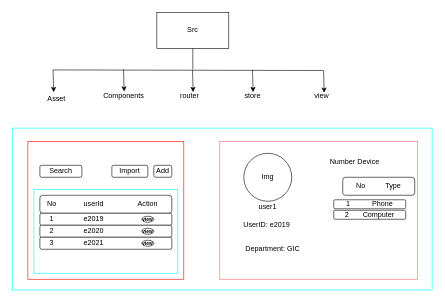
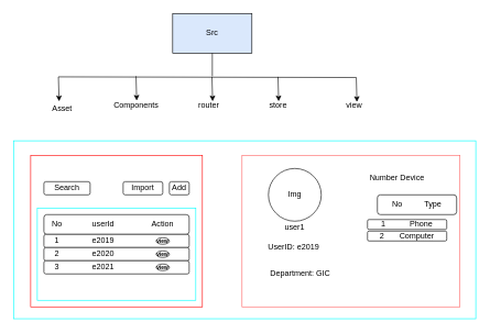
  <mxCell id="0" />
  <mxCell id="1" parent="0" />
  <mxCell id="2" value="" style="rounded=0;whiteSpace=wrap;html=1;strokeColor=#00FFFF;" parent="1" vertex="1"><mxGeometry x="20" y="213" width="700" height="270" as="geometry" /></mxCell>
  <mxCell id="3" value="" style="rounded=0;whiteSpace=wrap;html=1;strokeColor=#FF0000;" parent="1" vertex="1"><mxGeometry x="46" y="235" width="260" height="230" as="geometry" /></mxCell>
  <mxCell id="4" value="" style="rounded=0;whiteSpace=wrap;html=1;fontStyle=1;strokeColor=#FF6666;" parent="1" vertex="1"><mxGeometry x="366" y="235" width="330" height="230" as="geometry" /></mxCell>
  <mxCell id="5" value="" style="rounded=0;whiteSpace=wrap;html=1;strokeColor=#00FFFF;" parent="1" vertex="1"><mxGeometry x="56" y="315" width="240" height="140" as="geometry" /></mxCell>
  <mxCell id="6" value="" style="rounded=1;whiteSpace=wrap;html=1;" parent="1" vertex="1"><mxGeometry x="66" y="325" width="220" height="30" as="geometry" /></mxCell>
  <mxCell id="7" value="" style="rounded=1;whiteSpace=wrap;html=1;" parent="1" vertex="1"><mxGeometry x="66" y="355" width="220" height="20" as="geometry" /></mxCell>
  <mxCell id="8" value="" style="rounded=1;whiteSpace=wrap;html=1;" parent="1" vertex="1"><mxGeometry x="66" y="375" width="220" height="20" as="geometry" /></mxCell>
  <mxCell id="9" value="" style="rounded=1;whiteSpace=wrap;html=1;" parent="1" vertex="1"><mxGeometry x="66" y="395" width="220" height="20" as="geometry" /></mxCell>
  <mxCell id="10" value="No" style="text;html=1;strokeColor=none;fillColor=none;align=center;verticalAlign=middle;whiteSpace=wrap;rounded=0;" parent="1" vertex="1"><mxGeometry x="56" y="325" width="60" height="30" as="geometry" /></mxCell>
  <mxCell id="11" value="userId" style="text;html=1;strokeColor=none;fillColor=none;align=center;verticalAlign=middle;whiteSpace=wrap;rounded=0;" parent="1" vertex="1"><mxGeometry x="126" y="325" width="60" height="30" as="geometry" /></mxCell>
  <mxCell id="12" value="Action" style="text;html=1;strokeColor=none;fillColor=none;align=center;verticalAlign=middle;whiteSpace=wrap;rounded=0;" parent="1" vertex="1"><mxGeometry x="216" y="325" width="60" height="30" as="geometry" /></mxCell>
  <mxCell id="13" value="1" style="text;html=1;strokeColor=none;fillColor=none;align=center;verticalAlign=middle;whiteSpace=wrap;rounded=0;" parent="1" vertex="1"><mxGeometry x="56" y="350" width="60" height="30" as="geometry" /></mxCell>
  <mxCell id="14" value="2" style="text;html=1;strokeColor=none;fillColor=none;align=center;verticalAlign=middle;whiteSpace=wrap;rounded=0;" parent="1" vertex="1"><mxGeometry x="56" y="370" width="60" height="30" as="geometry" /></mxCell>
  <mxCell id="15" value="3" style="text;html=1;strokeColor=none;fillColor=none;align=center;verticalAlign=middle;whiteSpace=wrap;rounded=0;" parent="1" vertex="1"><mxGeometry x="56" y="390" width="60" height="30" as="geometry" /></mxCell>
  <mxCell id="16" value="e2019" style="text;html=1;strokeColor=none;fillColor=none;align=center;verticalAlign=middle;whiteSpace=wrap;rounded=0;" parent="1" vertex="1"><mxGeometry x="126" y="350" width="60" height="30" as="geometry" /></mxCell>
  <mxCell id="17" value="e2020" style="text;html=1;strokeColor=none;fillColor=none;align=center;verticalAlign=middle;whiteSpace=wrap;rounded=0;" parent="1" vertex="1"><mxGeometry x="126" y="370" width="60" height="30" as="geometry" /></mxCell>
  <mxCell id="18" value="e2021" style="text;html=1;strokeColor=none;fillColor=none;align=center;verticalAlign=middle;whiteSpace=wrap;rounded=0;" parent="1" vertex="1"><mxGeometry x="126" y="390" width="60" height="30" as="geometry" /></mxCell>
  <mxCell id="19" value="&lt;h5&gt;&lt;font style=&quot;font-size: 8px;&quot;&gt;view&lt;/font&gt;&lt;/h5&gt;" style="ellipse;whiteSpace=wrap;html=1;" parent="1" vertex="1"><mxGeometry x="236" y="360" width="20" height="10" as="geometry" /></mxCell>
  <mxCell id="20" value="&lt;h5&gt;&lt;font style=&quot;font-size: 8px;&quot;&gt;view&lt;/font&gt;&lt;/h5&gt;" style="ellipse;whiteSpace=wrap;html=1;" parent="1" vertex="1"><mxGeometry x="236" y="380" width="20" height="10" as="geometry" /></mxCell>
  <mxCell id="21" value="&lt;h5&gt;&lt;font style=&quot;font-size: 8px;&quot;&gt;view&lt;/font&gt;&lt;/h5&gt;" style="ellipse;whiteSpace=wrap;html=1;" parent="1" vertex="1"><mxGeometry x="236" y="400" width="20" height="10" as="geometry" /></mxCell>
  <mxCell id="22" value="Search" style="rounded=1;whiteSpace=wrap;html=1;" parent="1" vertex="1"><mxGeometry x="66" y="275" width="70" height="20" as="geometry" /></mxCell>
  <mxCell id="23" value="Import" style="rounded=1;whiteSpace=wrap;html=1;" parent="1" vertex="1"><mxGeometry x="186" y="275" width="60" height="20" as="geometry" /></mxCell>
  <mxCell id="24" value="Add" style="rounded=1;whiteSpace=wrap;html=1;" parent="1" vertex="1"><mxGeometry x="256" y="275" width="30" height="20" as="geometry" /></mxCell>
  <mxCell id="25" value="Img" style="ellipse;whiteSpace=wrap;html=1;aspect=fixed;" parent="1" vertex="1"><mxGeometry x="406" y="255" width="80" height="80" as="geometry" /></mxCell>
  <mxCell id="26" value="user1" style="text;html=1;strokeColor=none;fillColor=none;align=center;verticalAlign=middle;whiteSpace=wrap;rounded=0;" parent="1" vertex="1"><mxGeometry x="416" y="330" width="60" height="30" as="geometry" /></mxCell>
  <mxCell id="27" value="UserID: e2019&amp;nbsp;" style="text;html=1;strokeColor=none;fillColor=none;align=center;verticalAlign=middle;whiteSpace=wrap;rounded=0;" parent="1" vertex="1"><mxGeometry x="396" y="360" width="100" height="30" as="geometry" /></mxCell>
  <mxCell id="28" value="Department: GIC&amp;nbsp;" style="text;html=1;strokeColor=none;fillColor=none;align=center;verticalAlign=middle;whiteSpace=wrap;rounded=0;" parent="1" vertex="1"><mxGeometry x="406" y="400" width="100" height="30" as="geometry" /></mxCell>
- <mxCell id="29" value="Number Device" style="text;html=1;strokeColor=none;fillColor=none;align=center;verticalAlign=middle;whiteSpace=wrap;rounded=0;" parent="1" vertex="1"><mxGeometry x="546" y="255" width="90" height="30" as="geometry" /></mxCell>
+ <mxCell id="29" value="Number Device" style="text;html=1;strokeColor=none;fillColor=none;align=center;verticalAlign=middle;whiteSpace=wrap;rounded=0;" parent="1" vertex="1"><mxGeometry x="556" y="255" width="90" height="30" as="geometry" /></mxCell>
  <mxCell id="30" value="No&amp;nbsp; &amp;nbsp; &amp;nbsp; &amp;nbsp; &amp;nbsp; Type" style="rounded=1;whiteSpace=wrap;html=1;" parent="1" vertex="1"><mxGeometry x="571" y="295" width="120" height="30" as="geometry" /></mxCell>
  <mxCell id="31" value="1&amp;nbsp; &amp;nbsp; &amp;nbsp; &amp;nbsp; &amp;nbsp; &amp;nbsp;Phone" style="rounded=1;whiteSpace=wrap;html=1;" parent="1" vertex="1"><mxGeometry x="556" y="332.5" width="120" height="15" as="geometry" /></mxCell>
  <mxCell id="32" value="2&amp;nbsp; &amp;nbsp; &amp;nbsp; &amp;nbsp;Computer" style="rounded=1;whiteSpace=wrap;html=1;" parent="1" vertex="1"><mxGeometry x="556" y="350" width="120" height="15" as="geometry" /></mxCell>
- <mxCell id="33" value="Src" style="rounded=0;whiteSpace=wrap;html=1;" parent="1" vertex="1"><mxGeometry x="261" y="20" width="120" height="60" as="geometry" /></mxCell>
+ <mxCell id="33" value="Src" style="rounded=0;whiteSpace=wrap;html=1;fillColor=#dae8fc;" parent="1" vertex="1"><mxGeometry x="261" y="20" width="120" height="60" as="geometry" /></mxCell>
  <mxCell id="34" value="Asset" style="text;html=1;strokeColor=none;fillColor=none;align=center;verticalAlign=middle;whiteSpace=wrap;rounded=0;" parent="1" vertex="1"><mxGeometry x="64" y="149" width="60" height="30" as="geometry" /></mxCell>
  <mxCell id="35" value="Components" style="text;html=1;strokeColor=none;fillColor=none;align=center;verticalAlign=middle;whiteSpace=wrap;rounded=0;" parent="1" vertex="1"><mxGeometry x="176" y="145" width="60" height="30" as="geometry" /></mxCell>
  <mxCell id="36" value="router" style="text;html=1;strokeColor=none;fillColor=none;align=center;verticalAlign=middle;whiteSpace=wrap;rounded=0;" parent="1" vertex="1"><mxGeometry x="286" y="145" width="60" height="30" as="geometry" /></mxCell>
  <mxCell id="37" value="store" style="text;html=1;strokeColor=none;fillColor=none;align=center;verticalAlign=middle;whiteSpace=wrap;rounded=0;" parent="1" vertex="1"><mxGeometry x="391" y="145" width="60" height="30" as="geometry" /></mxCell>
  <mxCell id="38" value="view" style="text;html=1;strokeColor=none;fillColor=none;align=center;verticalAlign=middle;whiteSpace=wrap;rounded=0;" parent="1" vertex="1"><mxGeometry x="506" y="145" width="60" height="30" as="geometry" /></mxCell>
  <mxCell id="39" value="" style="endArrow=none;html=1;rounded=0;" parent="1" edge="1"><mxGeometry width="50" height="50" relative="1" as="geometry"><mxPoint x="88" y="116" as="sourcePoint" /><mxPoint x="539" y="117" as="targetPoint" /></mxGeometry></mxCell>
  <mxCell id="40" value="" style="endArrow=none;html=1;rounded=0;entryX=0.5;entryY=1;entryDx=0;entryDy=0;" parent="1" target="33" edge="1"><mxGeometry width="50" height="50" relative="1" as="geometry"><mxPoint x="321" y="115" as="sourcePoint" /><mxPoint x="331" y="80" as="targetPoint" /></mxGeometry></mxCell>
  <mxCell id="41" value="" style="endArrow=classic;html=1;rounded=0;" parent="1" edge="1"><mxGeometry width="50" height="50" relative="1" as="geometry"><mxPoint x="88" y="116" as="sourcePoint" /><mxPoint x="89" y="153" as="targetPoint" /></mxGeometry></mxCell>
  <mxCell id="42" value="" style="endArrow=classic;html=1;rounded=0;" parent="1" edge="1"><mxGeometry width="50" height="50" relative="1" as="geometry"><mxPoint x="205.5" y="115" as="sourcePoint" /><mxPoint x="206.5" y="152" as="targetPoint" /></mxGeometry></mxCell>
  <mxCell id="43" value="" style="endArrow=classic;html=1;rounded=0;" parent="1" edge="1"><mxGeometry width="50" height="50" relative="1" as="geometry"><mxPoint x="320.5" y="116" as="sourcePoint" /><mxPoint x="321.5" y="153" as="targetPoint" /></mxGeometry></mxCell>
  <mxCell id="44" value="" style="endArrow=classic;html=1;rounded=0;" parent="1" edge="1"><mxGeometry width="50" height="50" relative="1" as="geometry"><mxPoint x="420.5" y="116" as="sourcePoint" /><mxPoint x="421.5" y="153" as="targetPoint" /></mxGeometry></mxCell>
  <mxCell id="45" value="" style="endArrow=classic;html=1;rounded=0;" parent="1" edge="1"><mxGeometry width="50" height="50" relative="1" as="geometry"><mxPoint x="539" y="117" as="sourcePoint" /><mxPoint x="540" y="154" as="targetPoint" /></mxGeometry></mxCell>
